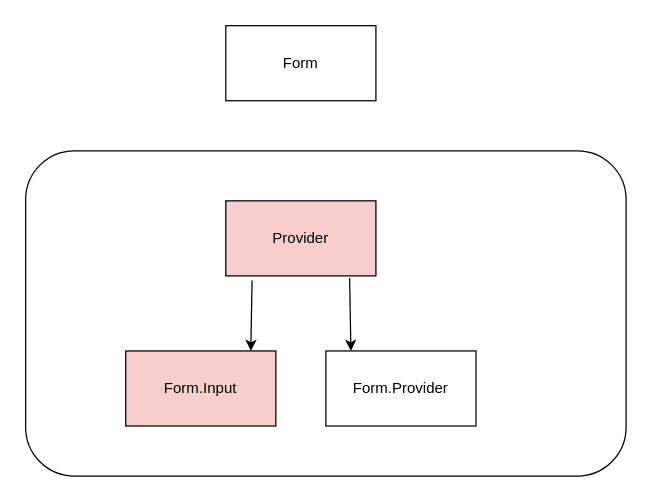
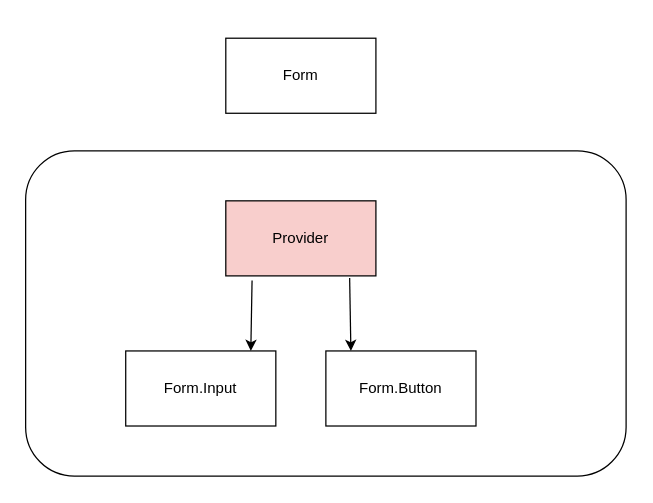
  <mxCell id="0" />
  <mxCell id="1" parent="0" />
  <mxCell id="2" value="" style="rounded=1;whiteSpace=wrap;html=1;" vertex="1" parent="1"><mxGeometry x="20" y="120" width="480" height="260" as="geometry" /></mxCell>
- <mxCell id="3" value="Form" style="rounded=0;whiteSpace=wrap;html=1;" vertex="1" parent="1"><mxGeometry x="180" y="20" width="120" height="60" as="geometry" /></mxCell>
+ <mxCell id="3" value="Form" style="rounded=0;whiteSpace=wrap;html=1;" vertex="1" parent="1"><mxGeometry x="180" y="30" width="120" height="60" as="geometry" /></mxCell>
  <mxCell id="4" style="edgeStyle=none;html=1;exitX=0.175;exitY=1.062;exitDx=0;exitDy=0;exitPerimeter=0;" edge="1" parent="1" source="6"><mxGeometry relative="1" as="geometry"><mxPoint x="200" y="280" as="targetPoint" /></mxGeometry></mxCell>
  <mxCell id="5" style="edgeStyle=none;html=1;exitX=0.825;exitY=1.028;exitDx=0;exitDy=0;exitPerimeter=0;" edge="1" parent="1" source="6"><mxGeometry relative="1" as="geometry"><mxPoint x="280" y="280" as="targetPoint" /></mxGeometry></mxCell>
  <mxCell id="6" value="Provider" style="whiteSpace=wrap;html=1;rounded=0;fillColor=#f8cecc;" vertex="1" parent="1"><mxGeometry x="180" y="160" width="120" height="60" as="geometry" /></mxCell>
- <mxCell id="7" value="Form.Input" style="whiteSpace=wrap;html=1;rounded=0;fillColor=#f8cecc;" vertex="1" parent="1"><mxGeometry x="100" y="280" width="120" height="60" as="geometry" /></mxCell>
- <mxCell id="8" value="Form.Provider" style="whiteSpace=wrap;html=1;rounded=0;" vertex="1" parent="1"><mxGeometry x="260" y="280" width="120" height="60" as="geometry" /></mxCell>
+ <mxCell id="7" value="Form.Input" style="whiteSpace=wrap;html=1;rounded=0;" vertex="1" parent="1"><mxGeometry x="100" y="280" width="120" height="60" as="geometry" /></mxCell>
+ <mxCell id="8" value="Form.Button" style="whiteSpace=wrap;html=1;rounded=0;" vertex="1" parent="1"><mxGeometry x="260" y="280" width="120" height="60" as="geometry" /></mxCell>
